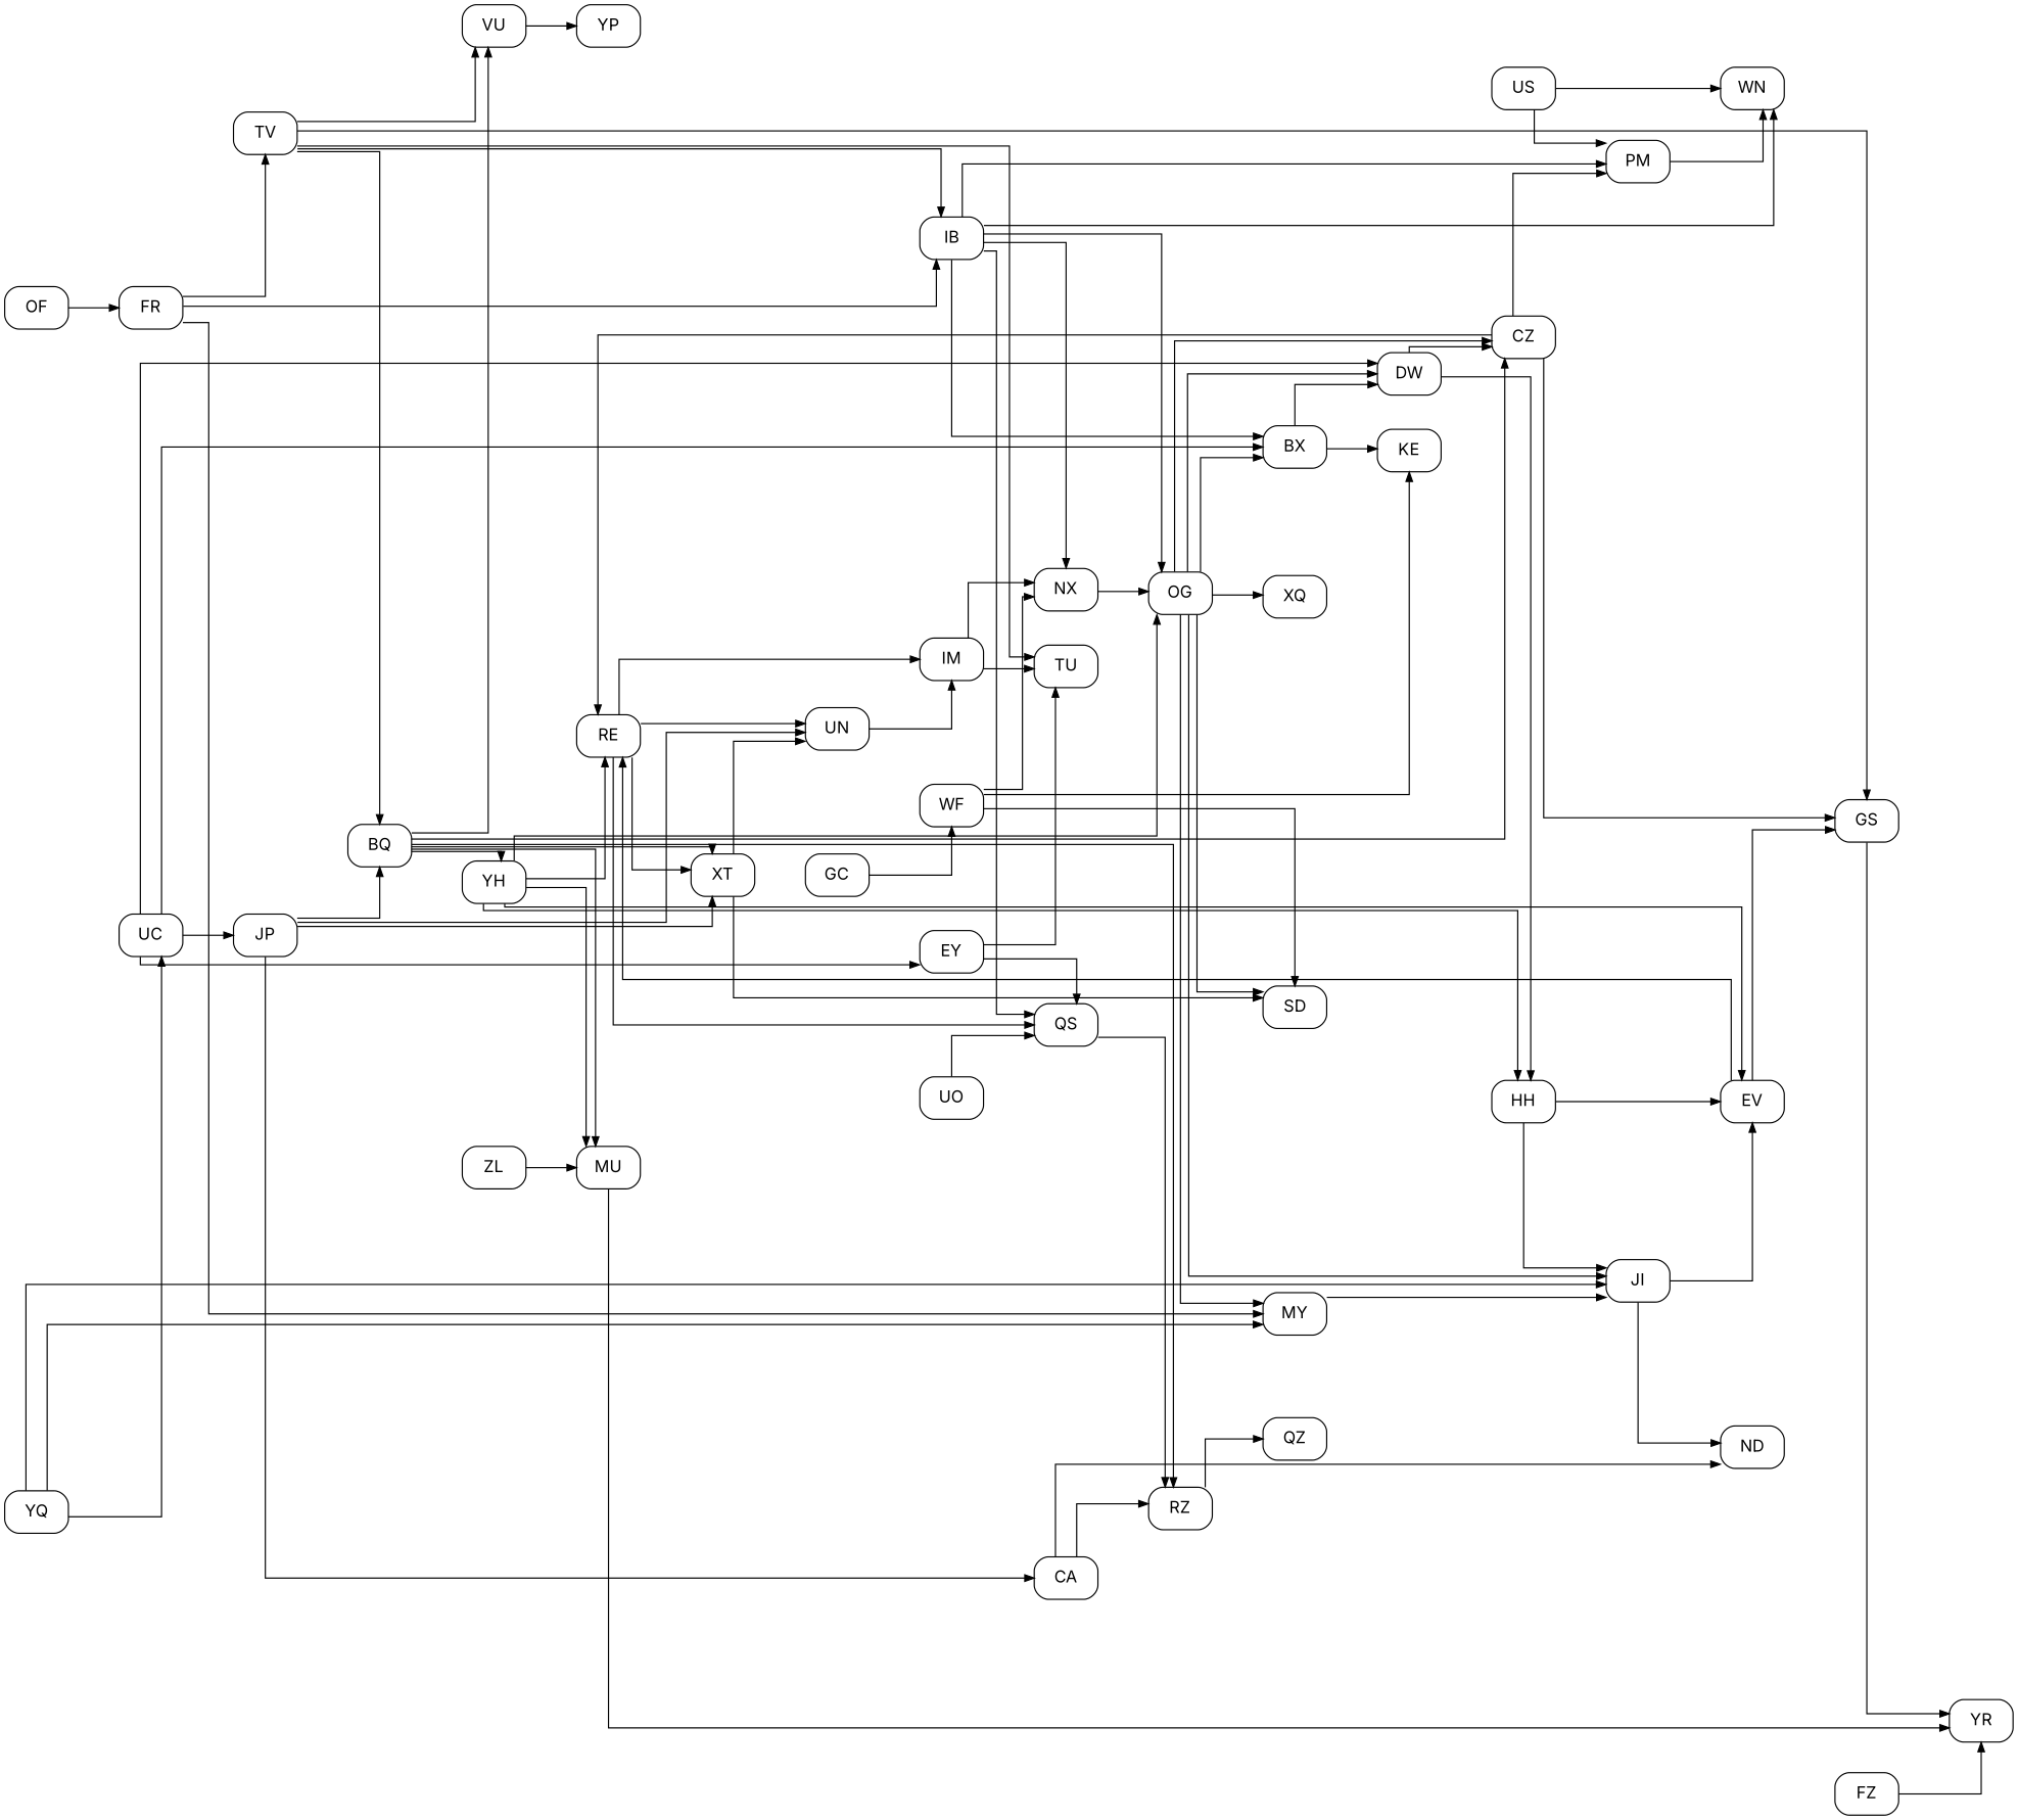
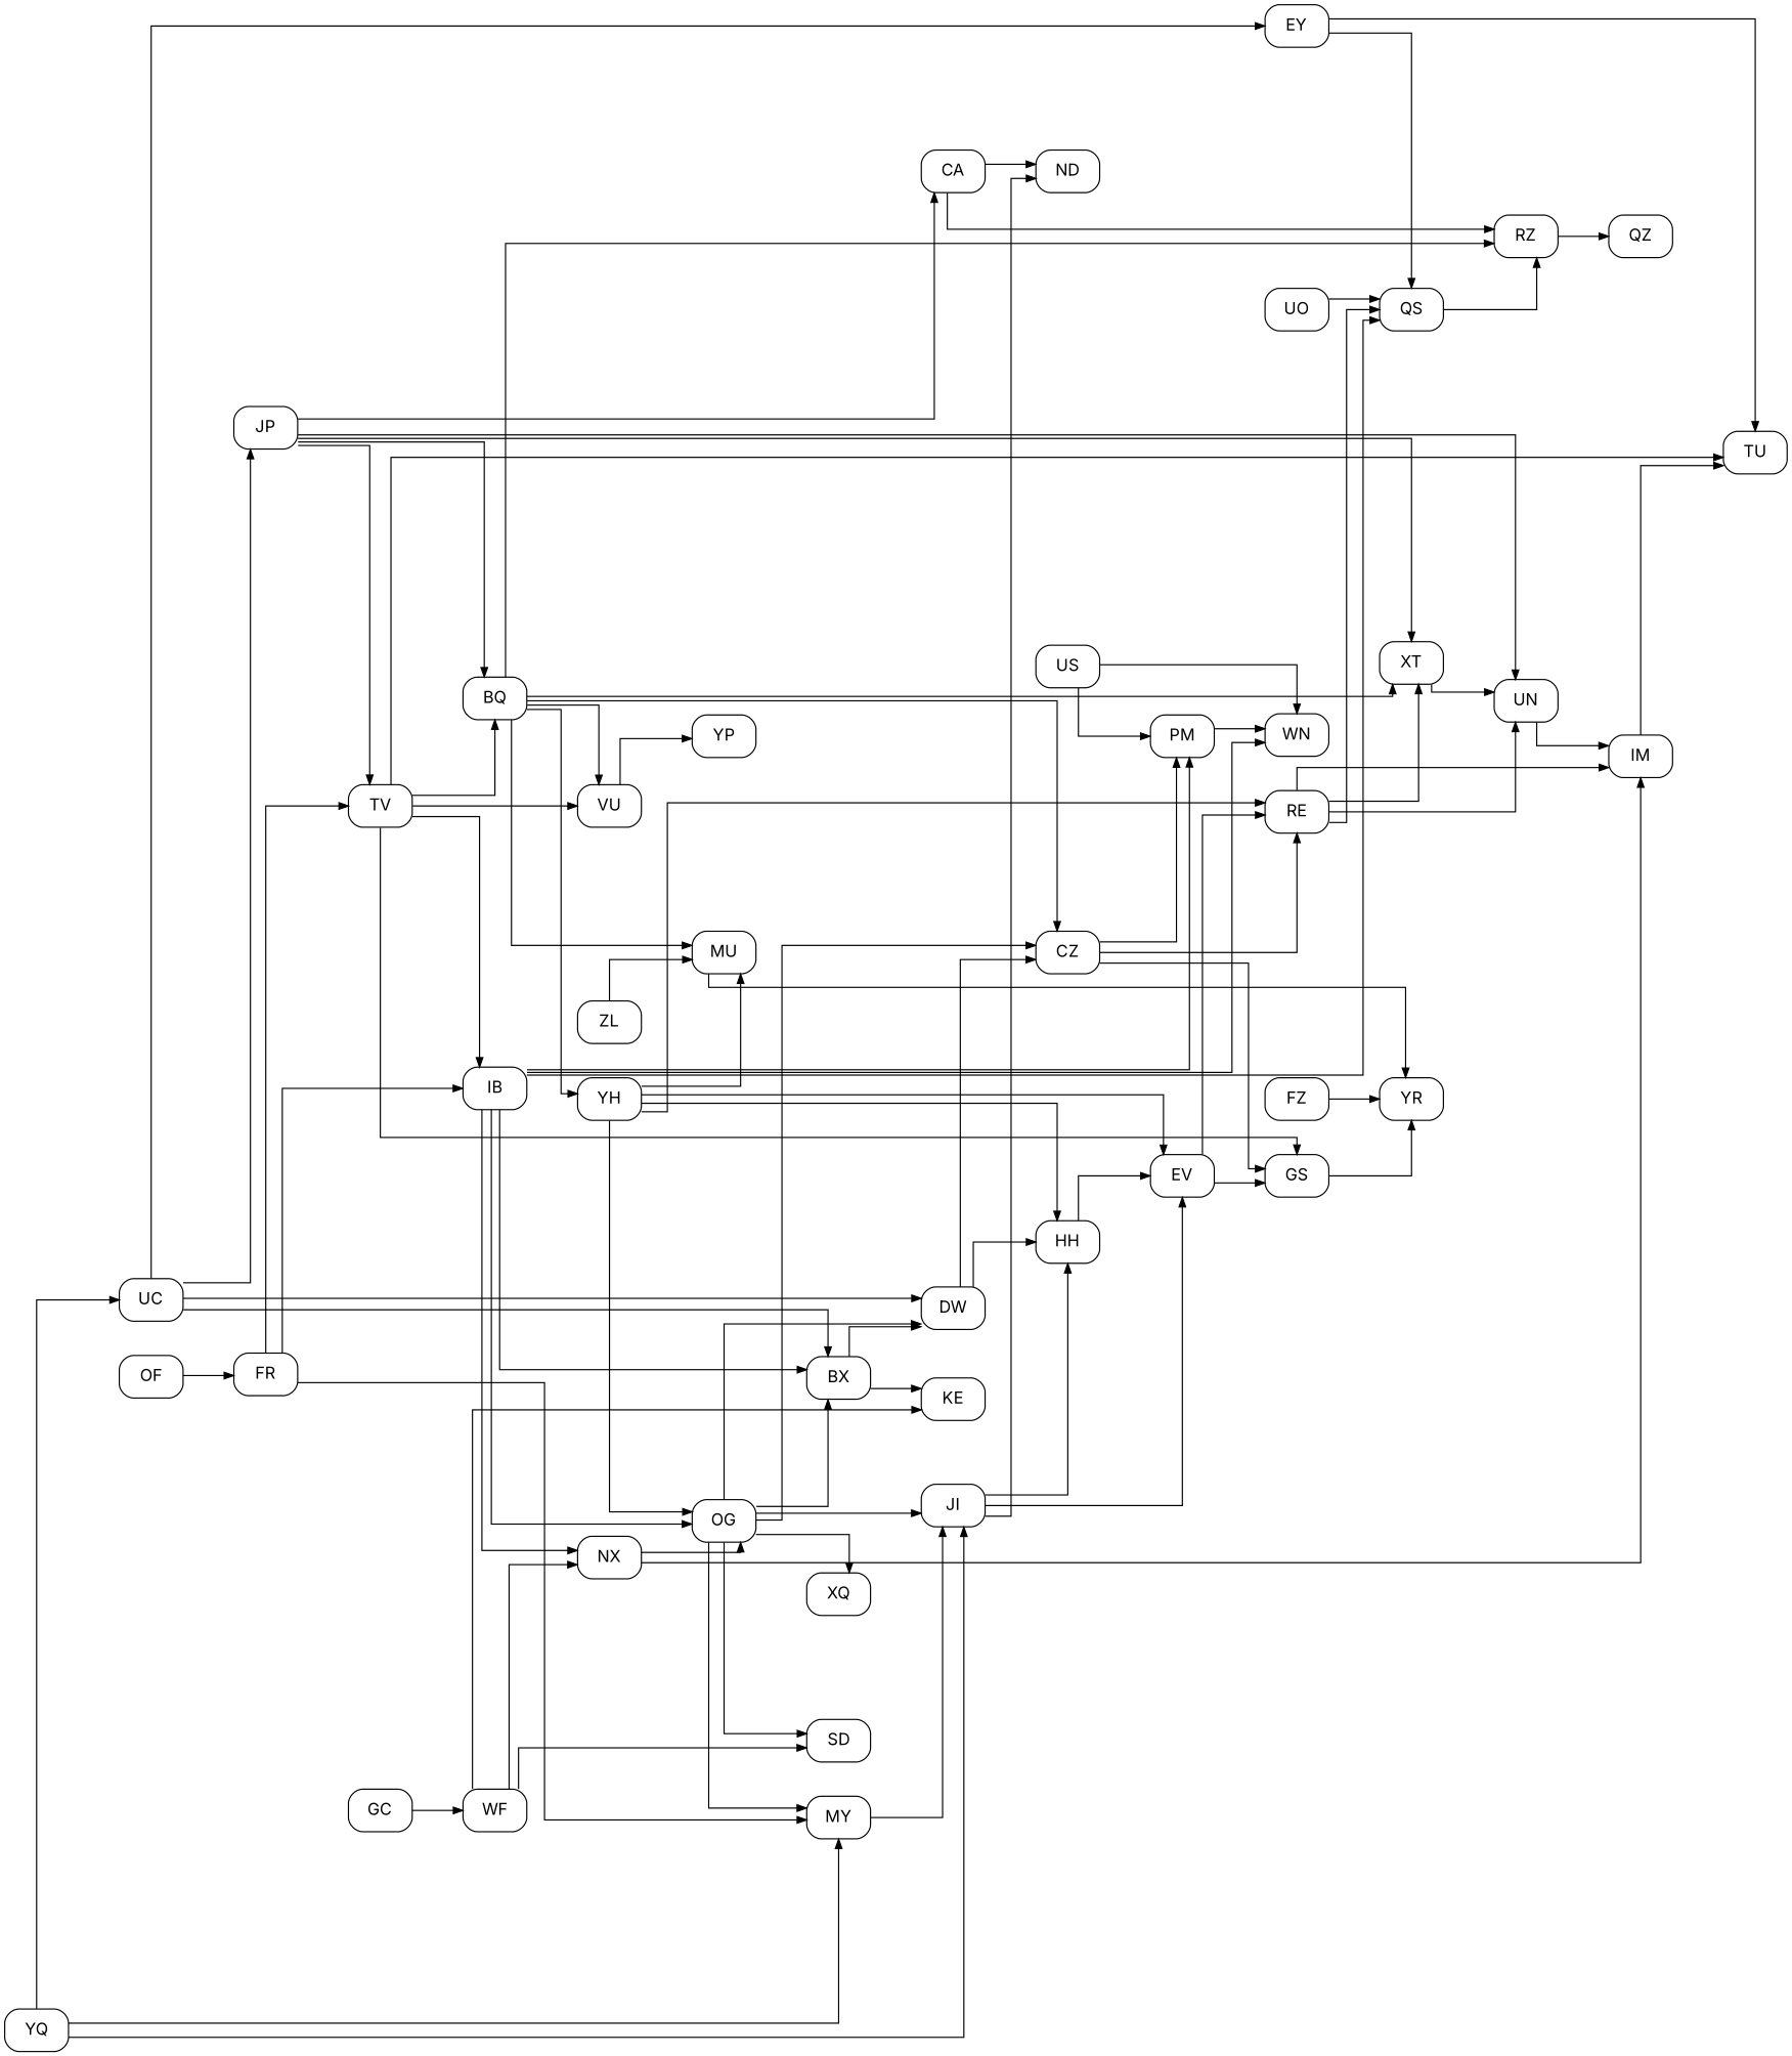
  digraph {
    fontname=Inter
    nodesep=0.4
    rankdir=LR
    ranksep=0.6
    splines=ortho
    node [fontname=Inter shape=box style=rounded]
    edge [arrowsize=0.8 fontname=Inter]
    RE
    IM
    XT
    UN
    QS
    TU
    SD
    RZ
    QZ
    HH
    EV
    GS
    PM
    WN
    YR
    MU
    YQ
    UC
    JI
    MY
    BX
    EY
    DW
    JP
    ND
    KE
    CZ
    BQ
    TV
    CA
    YH
    OG
    VU
    XQ
    YP
    IB
    NX
    OF
    FR
    UO
    WF
    ZL
    GC
    FZ
    US
    RE -> IM
    RE -> XT
    RE -> UN
    RE -> QS
    IM -> TU
    XT -> UN
-   XT -> SD
    UN -> IM
    QS -> RZ
    RZ -> QZ
    HH -> EV
    EV -> RE
    EV -> GS
    GS -> YR
    PM -> WN
    MU -> YR
    YQ -> UC
    YQ -> JI
    YQ -> MY
    UC -> BX
    UC -> EY
    UC -> DW
    UC -> JP
-   HH -> JI
+   JI -> HH
    JI -> EV
    JI -> ND
    MY -> JI
    BX -> DW
    BX -> KE
    EY -> QS
    EY -> TU
    DW -> HH
    DW -> CZ
    JP -> XT
    JP -> UN
    JP -> BQ
+   JP -> TV
    JP -> CA
    CZ -> RE
    CZ -> GS
    CZ -> PM
    BQ -> XT
    BQ -> RZ
    BQ -> MU
    BQ -> CZ
    BQ -> YH
    BQ -> VU
    TV -> TU
    TV -> GS
    TV -> BQ
    TV -> VU
    TV -> IB
    CA -> RZ
    CA -> ND
    YH -> RE
    YH -> HH
    YH -> EV
    YH -> MU
    YH -> OG
    OG -> SD
    OG -> JI
    OG -> MY
    OG -> BX
    OG -> DW
    OG -> CZ
    OG -> XQ
    VU -> YP
    IB -> QS
    IB -> PM
    IB -> WN
    IB -> BX
    IB -> OG
    IB -> NX
-   IM -> NX
+   NX -> IM
    NX -> OG
    OF -> FR
    FR -> MY
    FR -> TV
    FR -> IB
    UO -> QS
    WF -> SD
    WF -> KE
    WF -> NX
    ZL -> MU
    GC -> WF
    FZ -> YR
    US -> PM
    US -> WN
  }
